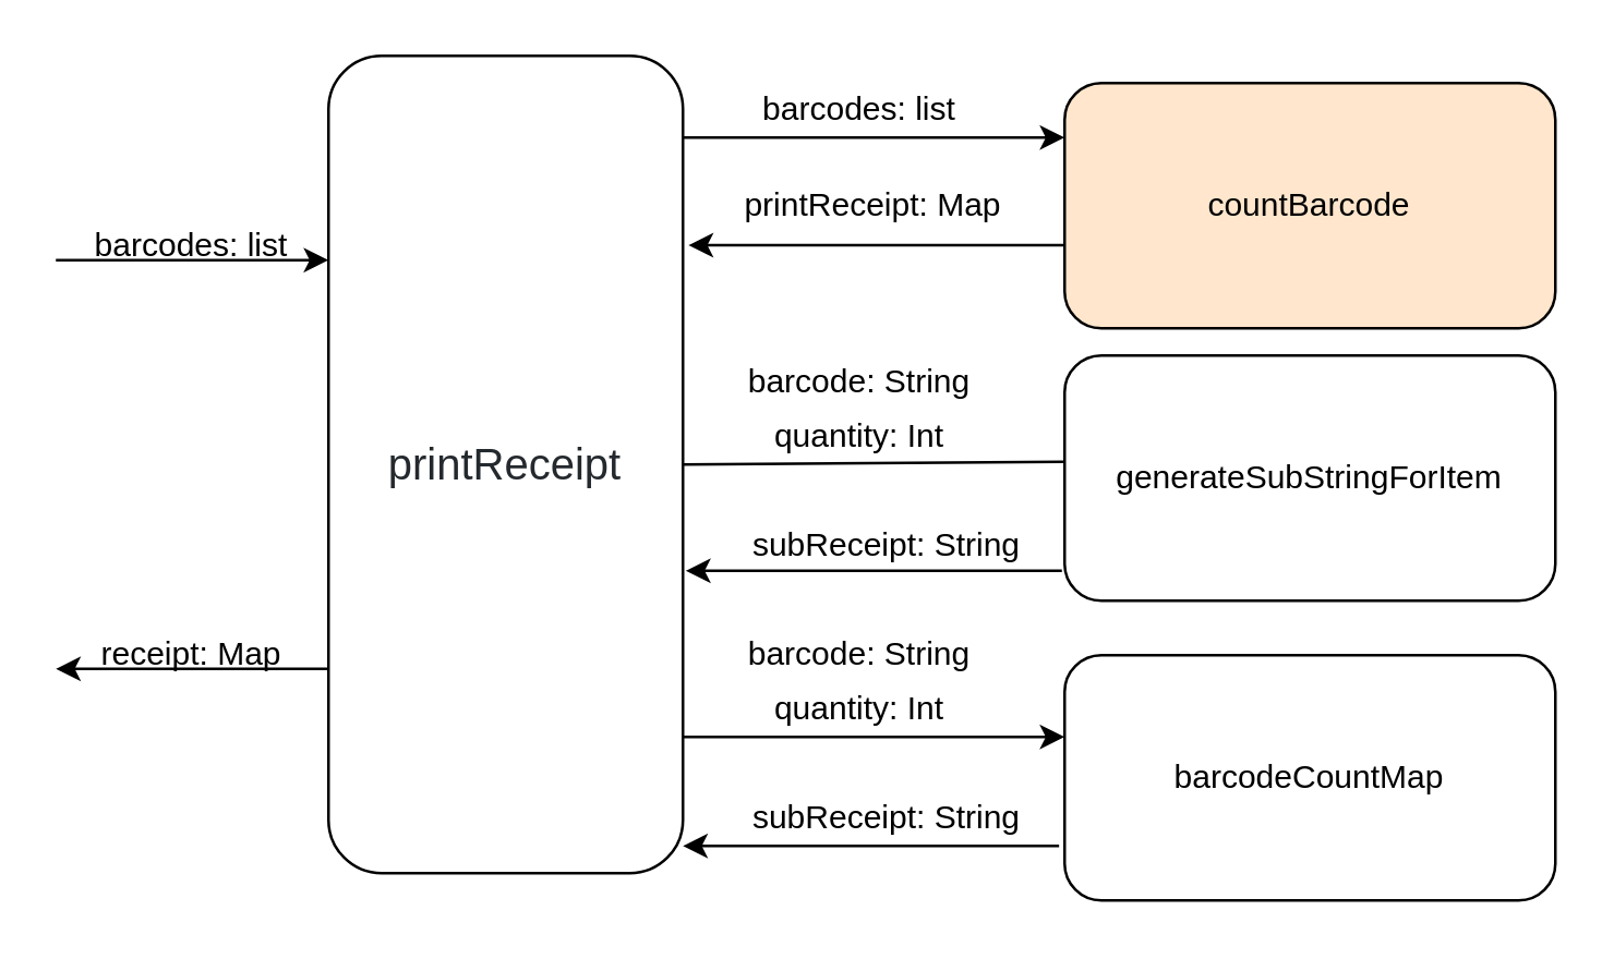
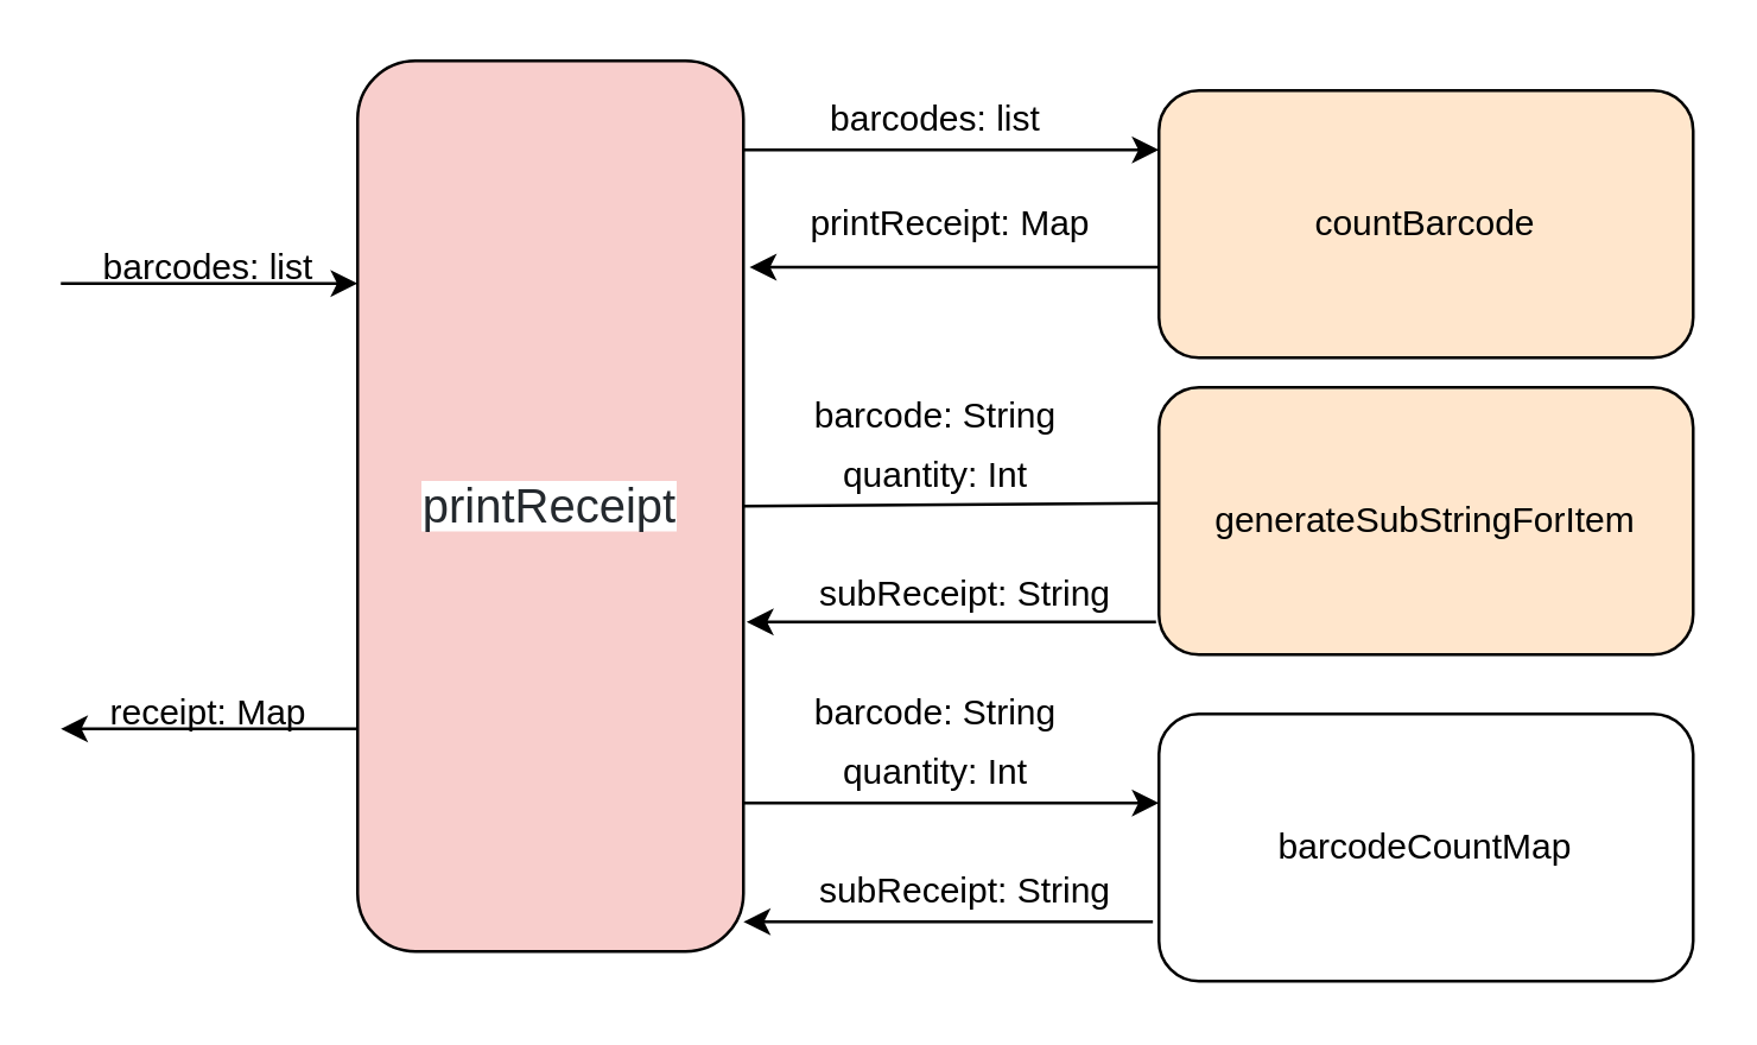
  <mxCell id="0" />
  <mxCell id="1" parent="0" />
- <mxCell id="2" value="&lt;span style=&quot;color: rgb(36 , 41 , 46) ; font-size: 16px ; font-style: normal ; font-weight: 400 ; letter-spacing: normal ; text-indent: 0px ; text-transform: none ; word-spacing: 0px ; background-color: rgb(255 , 255 , 255) ; display: inline ; float: none&quot;&gt;printReceipt&lt;/span&gt;" style="rounded=1;whiteSpace=wrap;html=1;" parent="1" vertex="1"><mxGeometry x="120" y="20" width="130" height="300" as="geometry" /></mxCell>
+ <mxCell id="2" value="&lt;span style=&quot;color: rgb(36 , 41 , 46) ; font-size: 16px ; font-style: normal ; font-weight: 400 ; letter-spacing: normal ; text-indent: 0px ; text-transform: none ; word-spacing: 0px ; background-color: rgb(255 , 255 , 255) ; display: inline ; float: none&quot;&gt;printReceipt&lt;/span&gt;" style="rounded=1;whiteSpace=wrap;html=1;fillColor=#f8cecc;" parent="1" vertex="1"><mxGeometry x="120" y="20" width="130" height="300" as="geometry" /></mxCell>
  <mxCell id="3" value="" style="endArrow=classic;html=1;entryX=0;entryY=0.25;entryDx=0;entryDy=0;" parent="1" target="2" edge="1"><mxGeometry width="50" height="50" relative="1" as="geometry"><mxPoint x="20" y="95" as="sourcePoint" /><mxPoint x="40" y="200" as="targetPoint" /></mxGeometry></mxCell>
  <mxCell id="4" value="" style="endArrow=classic;html=1;exitX=0;exitY=0.75;exitDx=0;exitDy=0;" parent="1" source="2" edge="1"><mxGeometry width="50" height="50" relative="1" as="geometry"><mxPoint y="330" as="sourcePoint" x="-10" /><mxPoint x="20" y="245" as="targetPoint" /></mxGeometry></mxCell>
  <mxCell id="5" value="barcodes: list" style="text;html=1;strokeColor=none;fillColor=none;align=center;verticalAlign=middle;whiteSpace=wrap;rounded=0;" parent="1" vertex="1"><mxGeometry x="30" y="80" width="80" height="20" as="geometry" /></mxCell>
  <mxCell id="6" value="receipt: Map" style="text;html=1;strokeColor=none;fillColor=none;align=center;verticalAlign=middle;whiteSpace=wrap;rounded=0;" parent="1" vertex="1"><mxGeometry x="30" y="230" width="80" height="20" as="geometry" /></mxCell>
  <mxCell id="7" value="" style="endArrow=none;html=1;exitX=1;exitY=0.5;exitDx=0;exitDy=0;entryX=0;entryY=0.433;entryDx=0;entryDy=0;entryPerimeter=0;" parent="1" source="2" edge="1" target="8"><mxGeometry width="50" height="50" relative="1" as="geometry"><mxPoint x="280" y="172" as="sourcePoint" /><mxPoint x="370" y="180" as="targetPoint" /></mxGeometry></mxCell>
- <mxCell id="8" value="generateSubStringForItem" style="rounded=1;whiteSpace=wrap;html=1;" parent="1" vertex="1"><mxGeometry x="390" y="130" width="180" height="90" as="geometry" /></mxCell>
+ <mxCell id="8" value="generateSubStringForItem" style="rounded=1;whiteSpace=wrap;html=1;fillColor=#ffe6cc;" parent="1" vertex="1"><mxGeometry x="390" y="130" width="180" height="90" as="geometry" /></mxCell>
  <mxCell id="9" value="" style="endArrow=classic;html=1;entryX=1.008;entryY=0.63;entryDx=0;entryDy=0;entryPerimeter=0;" parent="1" target="2" edge="1"><mxGeometry width="50" height="50" relative="1" as="geometry"><mxPoint x="389" y="209" as="sourcePoint" /><mxPoint x="280" y="95" as="targetPoint" /></mxGeometry></mxCell>
  <mxCell id="10" value="barcode: String" style="text;html=1;strokeColor=none;fillColor=none;align=center;verticalAlign=middle;whiteSpace=wrap;rounded=0;" parent="1" vertex="1"><mxGeometry x="270" y="130" width="90" height="20" as="geometry" /></mxCell>
  <mxCell id="11" value="subReceipt: String" style="text;html=1;strokeColor=none;fillColor=none;align=center;verticalAlign=middle;whiteSpace=wrap;rounded=0;" parent="1" vertex="1"><mxGeometry x="270" y="190" width="110" height="20" as="geometry" /></mxCell>
  <mxCell id="12" value="quantity: Int" style="text;html=1;strokeColor=none;fillColor=none;align=center;verticalAlign=middle;whiteSpace=wrap;rounded=0;" parent="1" vertex="1"><mxGeometry x="270" y="150" width="90" height="20" as="geometry" /></mxCell>
  <mxCell id="13" value="barcodeCountMap" style="rounded=1;whiteSpace=wrap;html=1;" vertex="1" parent="1"><mxGeometry x="390" y="240" width="180" height="90" as="geometry" /></mxCell>
  <mxCell id="14" value="barcode: String" style="text;html=1;strokeColor=none;fillColor=none;align=center;verticalAlign=middle;whiteSpace=wrap;rounded=0;" vertex="1" parent="1"><mxGeometry x="270" y="230" width="90" height="20" as="geometry" /></mxCell>
  <mxCell id="15" value="subReceipt: String" style="text;html=1;strokeColor=none;fillColor=none;align=center;verticalAlign=middle;whiteSpace=wrap;rounded=0;" vertex="1" parent="1"><mxGeometry x="270" y="290" width="110" height="20" as="geometry" /></mxCell>
  <mxCell id="16" value="quantity: Int" style="text;html=1;strokeColor=none;fillColor=none;align=center;verticalAlign=middle;whiteSpace=wrap;rounded=0;" vertex="1" parent="1"><mxGeometry x="270" y="250" width="90" height="20" as="geometry" /></mxCell>
  <mxCell id="17" value="" style="endArrow=classic;html=1;exitX=1;exitY=0.523;exitDx=0;exitDy=0;exitPerimeter=0;entryX=0;entryY=0.41;entryDx=0;entryDy=0;entryPerimeter=0;" edge="1" parent="1"><mxGeometry width="50" height="50" relative="1" as="geometry"><mxPoint x="250" y="270" as="sourcePoint" /><mxPoint x="390" y="270" as="targetPoint" /></mxGeometry></mxCell>
  <mxCell id="18" value="" style="endArrow=classic;html=1;entryX=1.008;entryY=0.63;entryDx=0;entryDy=0;entryPerimeter=0;" edge="1" parent="1"><mxGeometry width="50" height="50" relative="1" as="geometry"><mxPoint x="387.96" y="310" as="sourcePoint" /><mxPoint x="250" y="310" as="targetPoint" /></mxGeometry></mxCell>
  <mxCell id="19" value="countBarcode" style="rounded=1;whiteSpace=wrap;html=1;fillColor=#ffe6cc;" vertex="1" parent="1"><mxGeometry x="390" y="30" width="180" height="90" as="geometry" /></mxCell>
  <mxCell id="20" value="" style="endArrow=classic;html=1;exitX=1;exitY=0.523;exitDx=0;exitDy=0;exitPerimeter=0;entryX=0;entryY=0.41;entryDx=0;entryDy=0;entryPerimeter=0;" edge="1" parent="1"><mxGeometry width="50" height="50" relative="1" as="geometry"><mxPoint x="250" y="50" as="sourcePoint" /><mxPoint x="390" y="50" as="targetPoint" /></mxGeometry></mxCell>
  <mxCell id="21" value="" style="endArrow=classic;html=1;entryX=1.008;entryY=0.63;entryDx=0;entryDy=0;entryPerimeter=0;" edge="1" parent="1"><mxGeometry width="50" height="50" relative="1" as="geometry"><mxPoint x="390" y="89.5" as="sourcePoint" /><mxPoint x="252.04" y="89.5" as="targetPoint" /></mxGeometry></mxCell>
  <mxCell id="22" value="barcodes: list" style="text;html=1;strokeColor=none;fillColor=none;align=center;verticalAlign=middle;whiteSpace=wrap;rounded=0;" vertex="1" parent="1"><mxGeometry x="275" y="30" width="80" height="20" as="geometry" /></mxCell>
  <mxCell id="23" value="printReceipt: Map" style="text;html=1;strokeColor=none;fillColor=none;align=center;verticalAlign=middle;whiteSpace=wrap;rounded=0;" vertex="1" parent="1"><mxGeometry x="250" y="65" width="140" height="20" as="geometry" /></mxCell>
